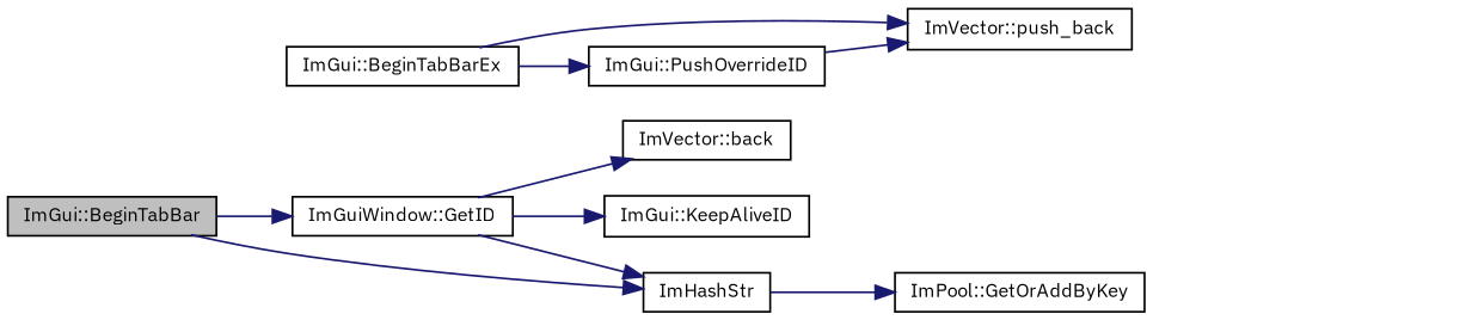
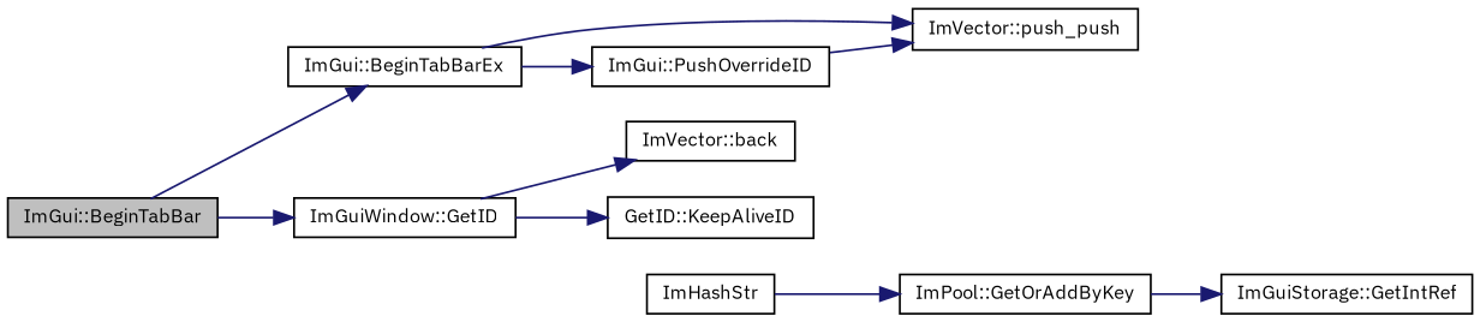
  digraph {
    fontname="IBM Plex Sans"
    rankdir=LR
    node [color=black fillcolor=white fontname="IBM Plex Sans" fontsize=10 shape=record style=filled]
    edge [color=midnightblue fontname="IBM Plex Sans" fontsize=10 labelfontname=Helvetica labelfontsize=10 style=solid]
    n1 [fillcolor=grey75 fontcolor=black height=0.2 label="ImGui::BeginTabBar" width=0.4]
    n2 [height=0.2 label="ImGui::BeginTabBarEx" width=0.4]
    n3 [height=0.2 label="ImGuiWindow::GetID" width=0.4]
-   n4 [height=0.2 label="ImVector::push_back" width=0.4]
+   n4 [height=0.2 label="ImVector::push_push" width=0.4]
    n5 [height=0.2 label="ImGui::PushOverrideID" width=0.4]
    n6 [height=0.2 label="ImVector::back" width=0.4]
    n7 [height=0.2 label=ImHashStr width=0.4]
-   n8 [height=0.2 label="ImGui::KeepAliveID" width=0.4]
+   n8 [height=0.2 label="GetID::KeepAliveID" width=0.4]
    n9 [height=0.2 label="ImPool::GetOrAddByKey" width=0.4]
-   n1 -> n7
+   n10 [height=0.2 label="ImGuiStorage::GetIntRef" width=0.4]
+   n1 -> n2
    n1 -> n3
    n2 -> n4
    n2 -> n5
    n3 -> n6
-   n3 -> n7
    n3 -> n8
    n5 -> n4
    n7 -> n9
+   n9 -> n10
  }
